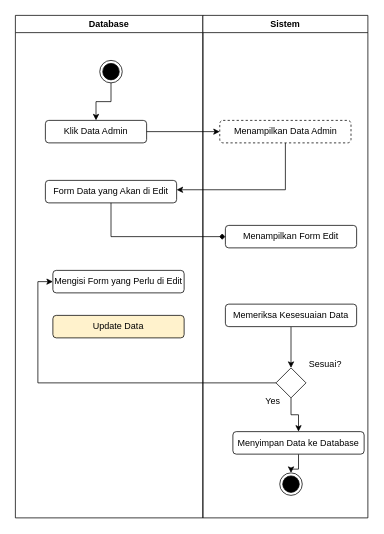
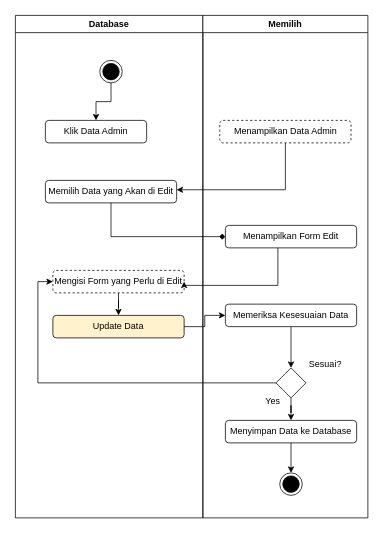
  <mxCell id="0" />
  <mxCell id="1" parent="0" />
  <mxCell id="2" value="Database" style="swimlane;whiteSpace=wrap;html=1;" vertex="1" parent="1"><mxGeometry x="20" y="20" width="250" height="670" as="geometry" /></mxCell>
  <mxCell id="3" style="edgeStyle=orthogonalEdgeStyle;rounded=0;orthogonalLoop=1;jettySize=auto;html=1;entryX=0.5;entryY=0;entryDx=0;entryDy=0;" edge="1" parent="2" source="4" target="5"><mxGeometry relative="1" as="geometry" /></mxCell>
  <mxCell id="4" value="" style="ellipse;html=1;shape=endState;fillColor=#000000;strokeColor=#000000;" vertex="1" parent="2"><mxGeometry x="112.5" y="60" width="30" height="30" as="geometry" /></mxCell>
  <mxCell id="5" value="Klik Data Admin" style="rounded=1;whiteSpace=wrap;html=1;" vertex="1" parent="2"><mxGeometry x="40" y="140" width="135" height="30" as="geometry" /></mxCell>
- <mxCell id="6" value="Form Data yang Akan di Edit" style="rounded=1;whiteSpace=wrap;html=1;" vertex="1" parent="2"><mxGeometry x="40" y="220" width="175" height="30" as="geometry" /></mxCell>
+ <mxCell id="6" value="Memilih Data yang Akan di Edit" style="rounded=1;whiteSpace=wrap;html=1;" vertex="1" parent="2"><mxGeometry x="40" y="220" width="175" height="30" as="geometry" /></mxCell>
  <mxCell id="7" value="Update Data" style="rounded=1;whiteSpace=wrap;html=1;fillColor=#fff2cc;" vertex="1" parent="2"><mxGeometry x="50" y="400" width="175" height="30" as="geometry" /></mxCell>
  <mxCell id="8" style="edgeStyle=orthogonalEdgeStyle;rounded=0;orthogonalLoop=1;jettySize=auto;html=1;entryX=1;entryY=0.75;entryDx=0;entryDy=0;" edge="1" parent="2"><mxGeometry relative="1" as="geometry"><mxPoint x="360" y="160" as="sourcePoint" /><mxPoint x="215" y="232.5" as="targetPoint" /><Array as="points"><mxPoint x="360" y="233" /></Array></mxGeometry></mxCell>
- <mxCell id="10" value="Mengisi Form yang Perlu di Edit" style="rounded=1;whiteSpace=wrap;html=1;" vertex="1" parent="2"><mxGeometry x="50" y="340" width="175" height="30" as="geometry" /></mxCell>
- <mxCell id="11" value="Sistem" style="swimlane;whiteSpace=wrap;html=1;" vertex="1" parent="1"><mxGeometry x="270" y="20" width="220" height="670" as="geometry" /></mxCell>
+ <mxCell id="9" style="edgeStyle=orthogonalEdgeStyle;rounded=0;orthogonalLoop=1;jettySize=auto;html=1;entryX=0.5;entryY=0;entryDx=0;entryDy=0;" edge="1" parent="2" source="10" target="7"><mxGeometry relative="1" as="geometry" /></mxCell>
+ <mxCell id="10" value="Mengisi Form yang Perlu di Edit" style="rounded=1;whiteSpace=wrap;html=1;dashed=1;" vertex="1" parent="2"><mxGeometry x="50" y="340" width="175" height="30" as="geometry" /></mxCell>
+ <mxCell id="11" value="Memilih" style="swimlane;whiteSpace=wrap;html=1;" vertex="1" parent="1"><mxGeometry x="270" y="20" width="220" height="670" as="geometry" /></mxCell>
  <mxCell id="12" value="Menampilkan Data Admin" style="rounded=1;whiteSpace=wrap;html=1;dashed=1;" vertex="1" parent="11"><mxGeometry x="22.5" y="140" width="175" height="30" as="geometry" /></mxCell>
  <mxCell id="13" value="Menampilkan Form Edit" style="rounded=1;whiteSpace=wrap;html=1;" vertex="1" parent="11"><mxGeometry x="30" y="280" width="175" height="30" as="geometry" /></mxCell>
  <mxCell id="14" style="edgeStyle=orthogonalEdgeStyle;rounded=0;orthogonalLoop=1;jettySize=auto;html=1;entryX=0.5;entryY=0;entryDx=0;entryDy=0;" edge="1" parent="11" source="15" target="17"><mxGeometry relative="1" as="geometry" /></mxCell>
  <mxCell id="15" value="Memeriksa Kesesuaian Data" style="rounded=1;whiteSpace=wrap;html=1;" vertex="1" parent="11"><mxGeometry x="30" y="385" width="175" height="30" as="geometry" /></mxCell>
  <mxCell id="16" style="edgeStyle=orthogonalEdgeStyle;rounded=0;orthogonalLoop=1;jettySize=auto;html=1;" edge="1" parent="11" source="17" target="19"><mxGeometry relative="1" as="geometry" /></mxCell>
  <mxCell id="17" value="" style="rhombus;whiteSpace=wrap;html=1;" vertex="1" parent="11"><mxGeometry x="97.5" y="470" width="40" height="40" as="geometry" /></mxCell>
  <mxCell id="18" style="edgeStyle=orthogonalEdgeStyle;rounded=0;orthogonalLoop=1;jettySize=auto;html=1;" edge="1" parent="11" source="19" target="20"><mxGeometry relative="1" as="geometry" /></mxCell>
- <mxCell id="19" value="Menyimpan Data ke Database" style="rounded=1;whiteSpace=wrap;html=1;" vertex="1" parent="11"><mxGeometry x="40" y="555" width="175" height="30" as="geometry" /></mxCell>
+ <mxCell id="19" value="Menyimpan Data ke Database" style="rounded=1;whiteSpace=wrap;html=1;" vertex="1" parent="11"><mxGeometry x="30" y="540" width="175" height="30" as="geometry" /></mxCell>
  <mxCell id="20" value="" style="ellipse;html=1;shape=endState;fillColor=#000000;strokeColor=#000000;" vertex="1" parent="11"><mxGeometry x="102.5" y="610" width="30" height="30" as="geometry" /></mxCell>
  <mxCell id="21" value="Yes" style="text;html=1;align=center;verticalAlign=middle;resizable=0;points=[];autosize=1;strokeColor=none;fillColor=none;" vertex="1" parent="11"><mxGeometry x="72.5" y="500" width="40" height="30" as="geometry" /></mxCell>
  <mxCell id="22" value="Sesuai?" style="text;html=1;align=center;verticalAlign=middle;resizable=0;points=[];autosize=1;strokeColor=none;fillColor=none;" vertex="1" parent="11"><mxGeometry x="127.5" y="450" width="70" height="30" as="geometry" /></mxCell>
- <mxCell id="23" style="edgeStyle=orthogonalEdgeStyle;rounded=0;orthogonalLoop=1;jettySize=auto;html=1;exitX=1;exitY=0.5;exitDx=0;exitDy=0;entryX=0;entryY=0.5;entryDx=0;entryDy=0;" edge="1" parent="1" source="5" target="12"><mxGeometry relative="1" as="geometry" /></mxCell>
  <mxCell id="24" style="edgeStyle=orthogonalEdgeStyle;rounded=0;orthogonalLoop=1;jettySize=auto;html=1;" edge="1" parent="1"><mxGeometry relative="1" as="geometry"><Array as="points"><mxPoint x="148" y="335" /></Array><mxPoint x="296.5" y="335.059" as="targetPoint" /></mxGeometry></mxCell>
  <mxCell id="25" style="edgeStyle=orthogonalEdgeStyle;rounded=0;orthogonalLoop=1;jettySize=auto;html=1;" edge="1" parent="1"><mxGeometry relative="1" as="geometry"><Array as="points"><mxPoint x="384" y="405" /></Array><mxPoint x="232.5" y="405.059" as="targetPoint" /></mxGeometry></mxCell>
  <mxCell id="26" style="edgeStyle=orthogonalEdgeStyle;rounded=0;orthogonalLoop=1;jettySize=auto;html=1;exitX=0.5;exitY=1;exitDx=0;exitDy=0;entryX=0;entryY=0.5;entryDx=0;entryDy=0;endArrow=diamond;" edge="1" parent="1" source="6" target="13"><mxGeometry relative="1" as="geometry" /></mxCell>
+ <mxCell id="27" style="edgeStyle=orthogonalEdgeStyle;rounded=0;orthogonalLoop=1;jettySize=auto;html=1;entryX=1;entryY=0.5;entryDx=0;entryDy=0;" edge="1" parent="1" source="13" target="10"><mxGeometry relative="1" as="geometry"><Array as="points"><mxPoint x="370" y="380" /><mxPoint x="245" y="380" /></Array></mxGeometry></mxCell>
  <mxCell id="28" style="edgeStyle=orthogonalEdgeStyle;rounded=0;orthogonalLoop=1;jettySize=auto;html=1;entryX=0;entryY=0.5;entryDx=0;entryDy=0;" edge="1" parent="1" source="17" target="10"><mxGeometry relative="1" as="geometry" /></mxCell>
+ <mxCell id="29" style="edgeStyle=orthogonalEdgeStyle;rounded=0;orthogonalLoop=1;jettySize=auto;html=1;entryX=0;entryY=0.5;entryDx=0;entryDy=0;" edge="1" parent="1" source="7" target="15"><mxGeometry relative="1" as="geometry" /></mxCell>
